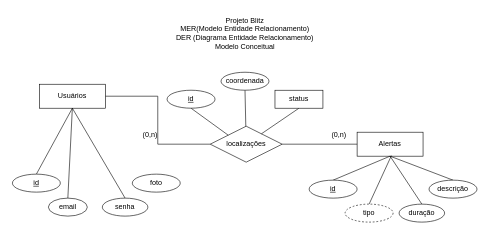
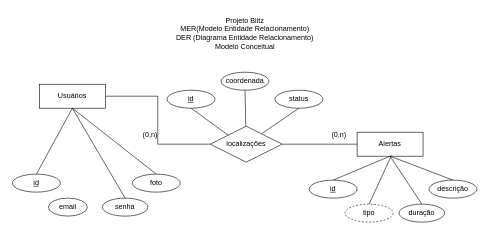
  <mxCell id="0" />
  <mxCell id="1" parent="0" />
  <mxCell id="2" value="Projeto Blitz&lt;br&gt;MER(Modelo Entidade Relacionamento)&lt;br&gt;DER (Diagrama Entidade Relacionamento)&lt;br&gt;Modelo Conceitual" style="text;html=1;strokeColor=none;fillColor=none;align=center;verticalAlign=middle;whiteSpace=wrap;rounded=0;" vertex="1" parent="1"><mxGeometry x="278" y="20" width="260" height="70" as="geometry" /></mxCell>
  <mxCell id="3" style="edgeStyle=orthogonalEdgeStyle;rounded=0;orthogonalLoop=1;jettySize=auto;html=1;exitX=1;exitY=0.5;exitDx=0;exitDy=0;entryX=0;entryY=0.5;entryDx=0;entryDy=0;endArrow=none;endFill=0;" edge="1" parent="1" source="4" target="7"><mxGeometry relative="1" as="geometry" /></mxCell>
  <mxCell id="4" value="Usuários" style="rounded=0;whiteSpace=wrap;html=1;" vertex="1" parent="1"><mxGeometry x="65" y="140" width="110" height="40" as="geometry" /></mxCell>
  <mxCell id="5" value="Alertas" style="rounded=0;whiteSpace=wrap;html=1;" vertex="1" parent="1"><mxGeometry x="595" y="220" width="110" height="40" as="geometry" /></mxCell>
  <mxCell id="6" style="edgeStyle=orthogonalEdgeStyle;rounded=0;orthogonalLoop=1;jettySize=auto;html=1;exitX=1;exitY=0.5;exitDx=0;exitDy=0;entryX=0;entryY=0.5;entryDx=0;entryDy=0;endArrow=none;endFill=0;" edge="1" parent="1" source="7" target="5"><mxGeometry relative="1" as="geometry" /></mxCell>
  <mxCell id="7" value="localizações" style="rhombus;whiteSpace=wrap;html=1;" vertex="1" parent="1"><mxGeometry x="350" y="210" width="120" height="60" as="geometry" /></mxCell>
- <mxCell id="8" style="edgeStyle=none;rounded=0;orthogonalLoop=1;jettySize=auto;html=1;exitX=0.5;exitY=0;exitDx=0;exitDy=0;endArrow=none;endFill=0;entryX=0.5;entryY=1;entryDx=0;entryDy=0;" edge="1" parent="1" source="9" target="4"><mxGeometry relative="1" as="geometry"><mxPoint x="170" y="300" as="targetPoint" /></mxGeometry></mxCell>
  <mxCell id="9" value="email" style="ellipse;whiteSpace=wrap;html=1;" vertex="1" parent="1"><mxGeometry x="80" y="330" width="65" height="30" as="geometry" /></mxCell>
  <mxCell id="10" style="rounded=0;orthogonalLoop=1;jettySize=auto;html=1;exitX=0.5;exitY=0;exitDx=0;exitDy=0;entryX=0.5;entryY=1;entryDx=0;entryDy=0;endArrow=none;endFill=0;" edge="1" parent="1" source="11" target="4"><mxGeometry relative="1" as="geometry" /></mxCell>
  <mxCell id="11" value="id" style="ellipse;whiteSpace=wrap;html=1;fontStyle=4" vertex="1" parent="1"><mxGeometry x="20" y="290" width="80" height="30" as="geometry" /></mxCell>
  <mxCell id="12" style="edgeStyle=none;rounded=0;orthogonalLoop=1;jettySize=auto;html=1;exitX=0.5;exitY=0;exitDx=0;exitDy=0;entryX=0.5;entryY=1;entryDx=0;entryDy=0;endArrow=none;endFill=0;" edge="1" parent="1" source="13" target="4"><mxGeometry relative="1" as="geometry" /></mxCell>
  <mxCell id="13" value="senha" style="ellipse;whiteSpace=wrap;html=1;" vertex="1" parent="1"><mxGeometry x="170" y="330" width="76" height="30" as="geometry" /></mxCell>
+ <mxCell id="14" style="edgeStyle=none;rounded=0;orthogonalLoop=1;jettySize=auto;html=1;exitX=0.5;exitY=0;exitDx=0;exitDy=0;entryX=0.5;entryY=1;entryDx=0;entryDy=0;endArrow=none;endFill=0;" edge="1" parent="1" source="15" target="4"><mxGeometry relative="1" as="geometry" /></mxCell>
  <mxCell id="15" value="foto" style="ellipse;whiteSpace=wrap;html=1;" vertex="1" parent="1"><mxGeometry x="220" y="290" width="80" height="30" as="geometry" /></mxCell>
  <mxCell id="16" style="edgeStyle=none;rounded=0;orthogonalLoop=1;jettySize=auto;html=1;exitX=0.5;exitY=0;exitDx=0;exitDy=0;endArrow=none;endFill=0;entryX=0.52;entryY=0.978;entryDx=0;entryDy=0;entryPerimeter=0;" edge="1" parent="1" source="17" target="5"><mxGeometry relative="1" as="geometry"><mxPoint x="650" y="280" as="targetPoint" /></mxGeometry></mxCell>
  <mxCell id="17" value="tipo" style="ellipse;whiteSpace=wrap;html=1;dashed=1;" vertex="1" parent="1"><mxGeometry x="575" y="340" width="80" height="30" as="geometry" /></mxCell>
  <mxCell id="18" style="edgeStyle=none;rounded=0;orthogonalLoop=1;jettySize=auto;html=1;exitX=0.5;exitY=0;exitDx=0;exitDy=0;endArrow=none;endFill=0;" edge="1" parent="1" source="19"><mxGeometry relative="1" as="geometry"><mxPoint x="650" y="260" as="targetPoint" /></mxGeometry></mxCell>
  <mxCell id="19" value="id" style="ellipse;whiteSpace=wrap;html=1;fontStyle=4" vertex="1" parent="1"><mxGeometry x="515" y="300" width="80" height="30" as="geometry" /></mxCell>
  <mxCell id="20" style="edgeStyle=none;rounded=0;orthogonalLoop=1;jettySize=auto;html=1;exitX=0.5;exitY=0;exitDx=0;exitDy=0;endArrow=none;endFill=0;" edge="1" parent="1" source="21"><mxGeometry relative="1" as="geometry"><mxPoint x="650" y="260" as="targetPoint" /></mxGeometry></mxCell>
  <mxCell id="21" value="duração" style="ellipse;whiteSpace=wrap;html=1;" vertex="1" parent="1"><mxGeometry x="665" y="340" width="76" height="30" as="geometry" /></mxCell>
  <mxCell id="22" style="edgeStyle=none;rounded=0;orthogonalLoop=1;jettySize=auto;html=1;exitX=0.5;exitY=0;exitDx=0;exitDy=0;endArrow=none;endFill=0;" edge="1" parent="1" source="23"><mxGeometry relative="1" as="geometry"><mxPoint x="650" y="260" as="targetPoint" /></mxGeometry></mxCell>
  <mxCell id="23" value="descrição" style="ellipse;whiteSpace=wrap;html=1;" vertex="1" parent="1"><mxGeometry x="715" y="300" width="80" height="30" as="geometry" /></mxCell>
  <mxCell id="24" style="edgeStyle=none;rounded=0;orthogonalLoop=1;jettySize=auto;html=1;exitX=0.5;exitY=1;exitDx=0;exitDy=0;endArrow=none;endFill=0;" edge="1" parent="1" source="25" target="7"><mxGeometry relative="1" as="geometry" /></mxCell>
  <mxCell id="25" value="coordenada" style="ellipse;whiteSpace=wrap;html=1;" vertex="1" parent="1"><mxGeometry x="368" y="120" width="80" height="30" as="geometry" /></mxCell>
  <mxCell id="26" style="edgeStyle=none;rounded=0;orthogonalLoop=1;jettySize=auto;html=1;exitX=0.5;exitY=1;exitDx=0;exitDy=0;entryX=0;entryY=0;entryDx=0;entryDy=0;endArrow=none;endFill=0;" edge="1" parent="1" source="27" target="7"><mxGeometry relative="1" as="geometry" /></mxCell>
  <mxCell id="27" value="id" style="ellipse;whiteSpace=wrap;html=1;fontStyle=4" vertex="1" parent="1"><mxGeometry x="278" y="150" width="80" height="30" as="geometry" /></mxCell>
  <mxCell id="28" style="edgeStyle=none;rounded=0;orthogonalLoop=1;jettySize=auto;html=1;exitX=0.5;exitY=1;exitDx=0;exitDy=0;endArrow=none;endFill=0;" edge="1" parent="1" source="29" target="7"><mxGeometry relative="1" as="geometry" /></mxCell>
- <mxCell id="29" value="status" style="whiteSpace=wrap;html=1;rounded=0;" vertex="1" parent="1"><mxGeometry x="458" y="150" width="80" height="30" as="geometry" /></mxCell>
+ <mxCell id="29" value="status" style="ellipse;whiteSpace=wrap;html=1;" vertex="1" parent="1"><mxGeometry x="458" y="150" width="80" height="30" as="geometry" /></mxCell>
  <mxCell id="30" value="(0,n)" style="text;html=1;strokeColor=none;fillColor=none;align=center;verticalAlign=middle;whiteSpace=wrap;rounded=0;" vertex="1" parent="1"><mxGeometry x="535" y="210" width="60" height="30" as="geometry" /></mxCell>
  <mxCell id="31" value="(0,n)" style="text;html=1;strokeColor=none;fillColor=none;align=center;verticalAlign=middle;whiteSpace=wrap;rounded=0;" vertex="1" parent="1"><mxGeometry x="220" y="210" width="60" height="30" as="geometry" /></mxCell>
